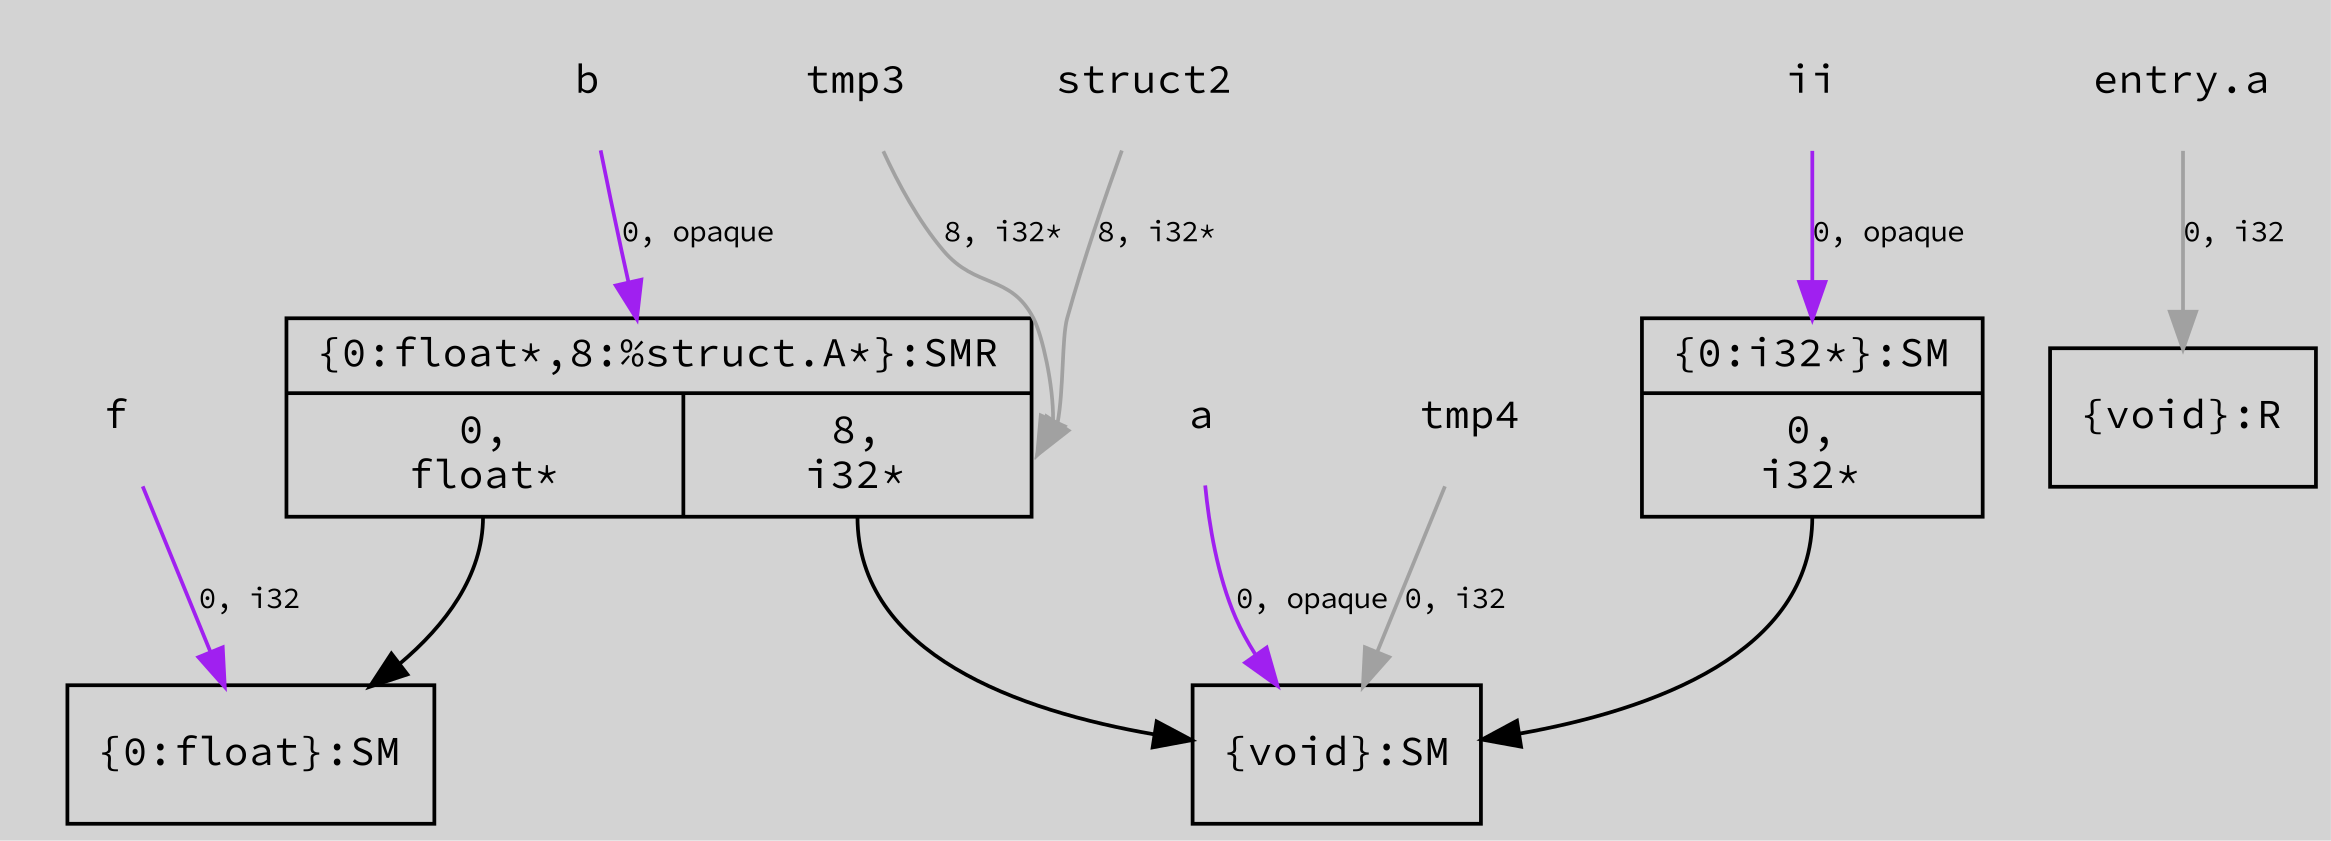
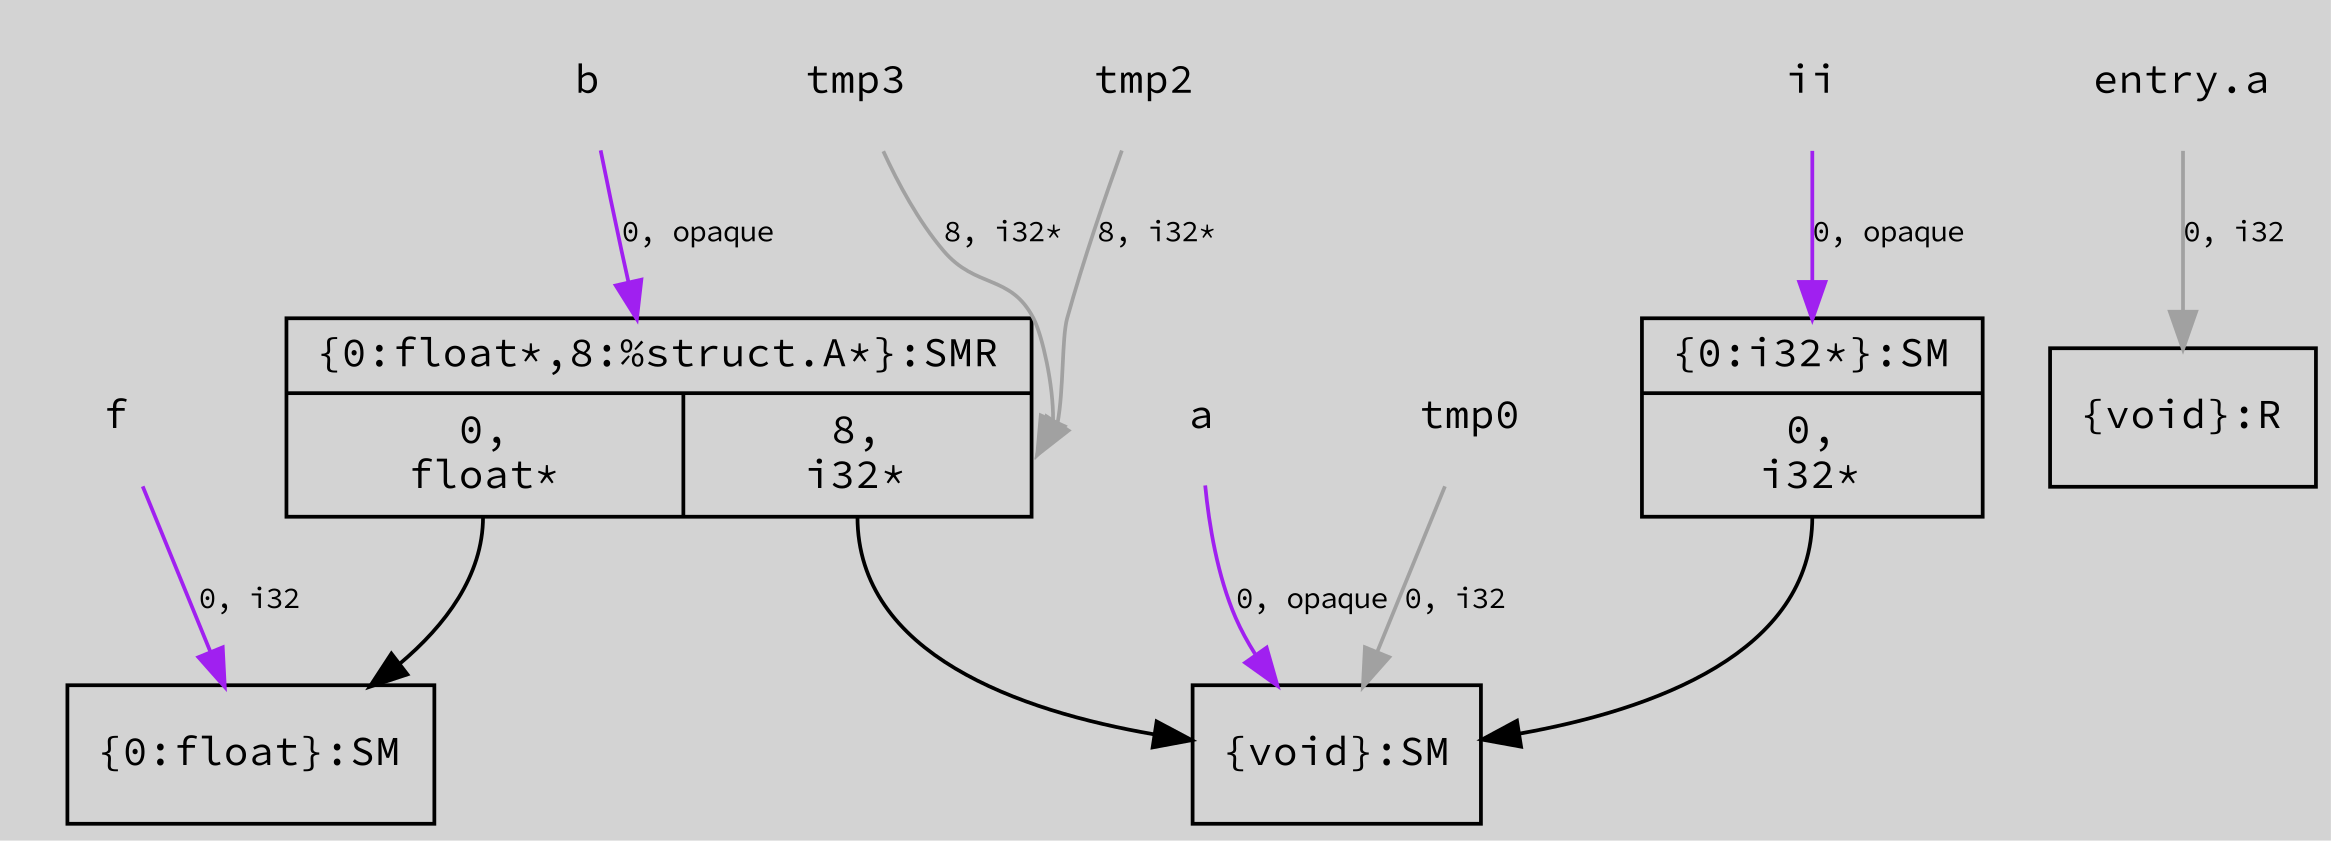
  digraph {
    bgcolor=lightgray
    fontname="Source Code Pro"
    node [fontname="Source Code Pro" fontsize=11 shape=plaintext]
    edge [fontname="Source Code Pro" arrowtail=tee color=gray63 fontsize=8]
    n1 [label="{\{void\}:SM}" shape=record]
    n2 [label="{\{0:float\}:SM}" shape=record]
    n3 [label="{\{0:float*,8:%struct.A*\}:SMR|{<s0>0,\nfloat*|<s1>8,\ni32*}}" shape=record]
    n4 [label="{\{0:i32*\}:SM|{<s0>0,\ni32*}}" shape=record]
    n5 [label="{\{void\}:R}" shape=record]
    n6 [label=tmp3]
    n7 [label=a]
    n8 [label=f]
-   n9 [label=tmp4]
+   n9 [label=tmp0]
    n10 [label=b]
    n11 [label="entry.a"]
    n12 [label=ii]
-   n13 [label=struct2]
+   n13 [label=tmp2]
    n3 -> n1 [tailport=s1 arrowtail="" color="" fontsize=""]
    n3 -> n2 [tailport=s0 arrowtail="" color="" fontsize=""]
    n4 -> n1 [tailport=s0 arrowtail="" color="" fontsize=""]
    n6 -> n3 [headport=s1 label="8, i32*"]
    n7 -> n1 [color=purple label="0, opaque"]
    n8 -> n2 [color=purple label="0, i32"]
    n9 -> n1 [label="0, i32"]
    n10 -> n3 [color=purple label="0, opaque"]
    n11 -> n5 [label="0, i32"]
    n12 -> n4 [color=purple label="0, opaque"]
    n13 -> n3 [headport=s1 label="8, i32*"]
  }
